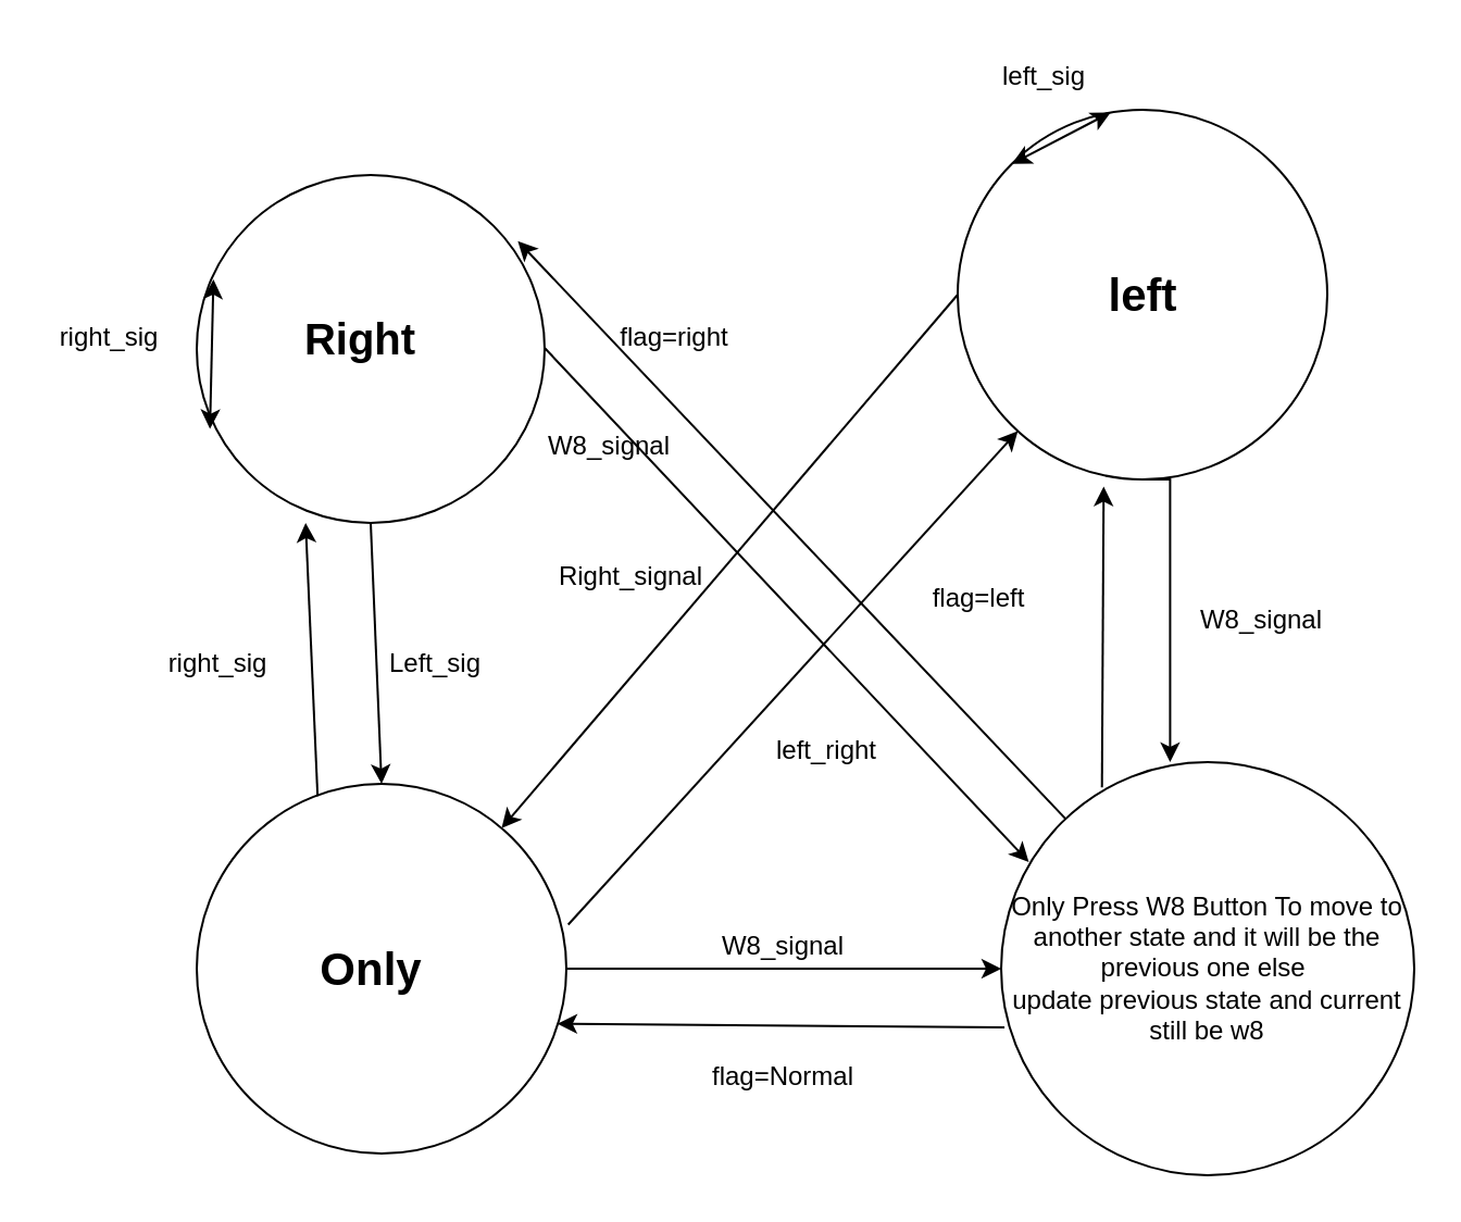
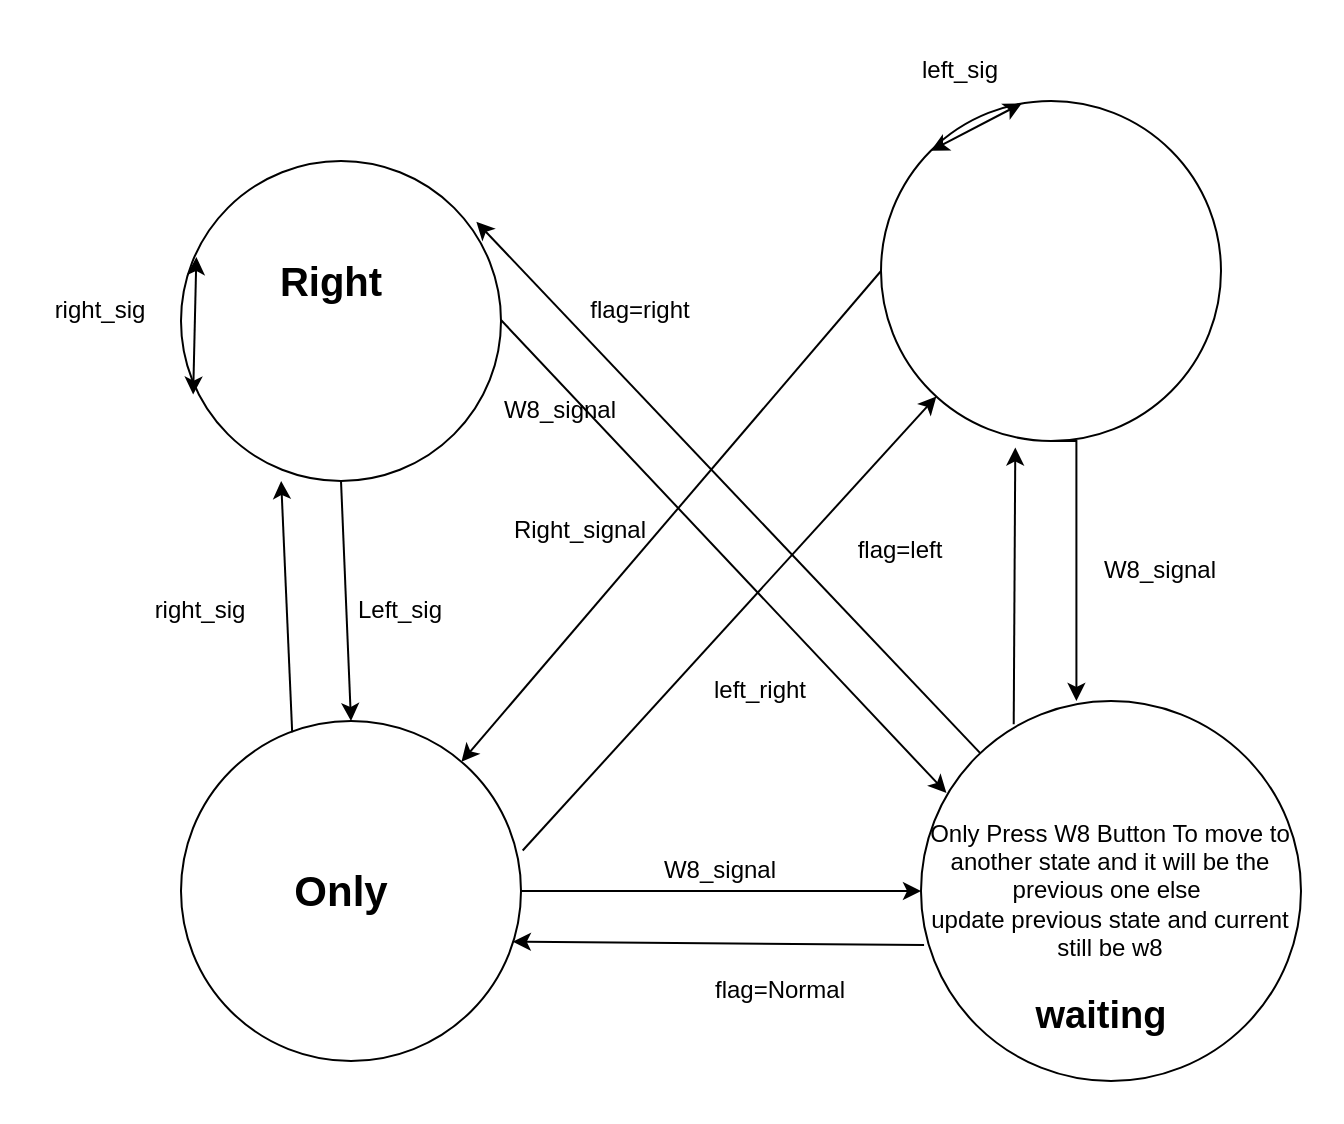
  <mxCell id="0" />
  <mxCell id="1" parent="0" />
  <mxCell id="2" value="" style="ellipse;whiteSpace=wrap;html=1;aspect=fixed;" parent="1" vertex="1"><mxGeometry x="90" y="80" width="160" height="160" as="geometry" /></mxCell>
  <mxCell id="3" value="" style="ellipse;whiteSpace=wrap;html=1;aspect=fixed;" parent="1" vertex="1"><mxGeometry x="440" y="50" width="170" height="170" as="geometry" /></mxCell>
  <mxCell id="4" value="Only Press W8 Button To move to another state and it will be the previous one else&amp;nbsp;&lt;div&gt;update previous state and current still be w8&lt;/div&gt;" style="ellipse;whiteSpace=wrap;html=1;aspect=fixed;" parent="1" vertex="1"><mxGeometry x="460" y="350" width="190" height="190" as="geometry" /></mxCell>
- <mxCell id="5" value="Right" style="text;html=1;align=center;verticalAlign=middle;resizable=0;points=[];autosize=1;strokeColor=none;fillColor=none;fontStyle=1;fontSize=20;" parent="1" vertex="1"><mxGeometry x="130" y="135" width="70" height="40" as="geometry" /></mxCell>
- <mxCell id="6" value="left" style="text;html=1;align=center;verticalAlign=middle;resizable=0;points=[];autosize=1;strokeColor=none;fillColor=none;fontStyle=1;fontSize=21;" parent="1" vertex="1"><mxGeometry x="500" y="115" width="50" height="40" as="geometry" /></mxCell>
+ <mxCell id="5" value="Right" style="text;html=1;align=center;verticalAlign=middle;resizable=0;points=[];autosize=1;strokeColor=none;fillColor=none;fontStyle=1;fontSize=20;" parent="1" vertex="1"><mxGeometry x="130" y="120" width="70" height="40" as="geometry" /></mxCell>
+ <mxCell id="7" value="waiting" style="text;html=1;align=center;verticalAlign=top;resizable=0;points=[];autosize=1;strokeColor=none;fillColor=none;fontStyle=1;fontColor=#000000;fontSize=19;" parent="1" vertex="1"><mxGeometry x="510" y="490" width="80" height="40" as="geometry" /></mxCell>
  <mxCell id="8" value="" style="ellipse;whiteSpace=wrap;html=1;aspect=fixed;" parent="1" vertex="1"><mxGeometry x="90" y="360" width="170" height="170" as="geometry" /></mxCell>
  <mxCell id="9" value="Only" style="text;html=1;align=center;verticalAlign=middle;resizable=0;points=[];autosize=1;strokeColor=none;fillColor=none;fontStyle=1;fontSize=21;" parent="1" vertex="1"><mxGeometry x="125" y="425" width="90" height="40" as="geometry" /></mxCell>
  <mxCell id="10" value="" style="endArrow=classic;html=1;rounded=0;entryX=0.067;entryY=0.242;entryDx=0;entryDy=0;entryPerimeter=0;" parent="1" target="4" edge="1"><mxGeometry width="50" height="50" relative="1" as="geometry"><mxPoint x="250" y="159.5" as="sourcePoint" /><mxPoint x="340" y="159.5" as="targetPoint" /></mxGeometry></mxCell>
  <mxCell id="11" style="edgeStyle=orthogonalEdgeStyle;rounded=0;orthogonalLoop=1;jettySize=auto;html=1;entryX=0.409;entryY=0.021;entryDx=0;entryDy=0;entryPerimeter=0;exitX=0.5;exitY=1;exitDx=0;exitDy=0;" parent="1" source="3" edge="1"><mxGeometry relative="1" as="geometry"><Array as="points"><mxPoint x="538" y="220" /></Array><mxPoint x="530" y="235.853" as="sourcePoint" /><mxPoint x="537.71" y="349.99" as="targetPoint" /></mxGeometry></mxCell>
  <mxCell id="12" style="edgeStyle=orthogonalEdgeStyle;rounded=0;orthogonalLoop=1;jettySize=auto;html=1;entryX=0;entryY=0.5;entryDx=0;entryDy=0;" parent="1" source="8" target="4" edge="1"><mxGeometry relative="1" as="geometry"><Array as="points" /></mxGeometry></mxCell>
  <mxCell id="13" value="" style="endArrow=classic;html=1;rounded=0;exitX=0.5;exitY=1;exitDx=0;exitDy=0;entryX=0.5;entryY=0;entryDx=0;entryDy=0;" parent="1" source="2" target="8" edge="1"><mxGeometry width="50" height="50" relative="1" as="geometry"><mxPoint x="370" y="350" as="sourcePoint" /><mxPoint x="420" y="300" as="targetPoint" /></mxGeometry></mxCell>
  <mxCell id="14" value="W8_signal" style="text;html=1;align=center;verticalAlign=middle;whiteSpace=wrap;rounded=0;" parent="1" vertex="1"><mxGeometry x="250" y="190" width="60" height="30" as="geometry" /></mxCell>
  <mxCell id="15" value="W8_signal" style="text;html=1;align=center;verticalAlign=middle;whiteSpace=wrap;rounded=0;" parent="1" vertex="1"><mxGeometry x="550" y="270" width="60" height="30" as="geometry" /></mxCell>
  <mxCell id="16" value="W8_signal" style="text;html=1;align=center;verticalAlign=middle;whiteSpace=wrap;rounded=0;" parent="1" vertex="1"><mxGeometry x="330" y="420" width="60" height="30" as="geometry" /></mxCell>
  <mxCell id="17" value="Left_sig" style="text;html=1;align=center;verticalAlign=middle;whiteSpace=wrap;rounded=0;" parent="1" vertex="1"><mxGeometry x="170" y="290" width="60" height="30" as="geometry" /></mxCell>
  <mxCell id="18" value="" style="endArrow=classic;html=1;rounded=0;exitX=0;exitY=0.5;exitDx=0;exitDy=0;" parent="1" source="3" target="8" edge="1"><mxGeometry width="50" height="50" relative="1" as="geometry"><mxPoint x="370" y="350" as="sourcePoint" /><mxPoint x="420" y="300" as="targetPoint" /></mxGeometry></mxCell>
  <mxCell id="19" value="Right_signal" style="text;html=1;align=center;verticalAlign=middle;whiteSpace=wrap;rounded=0;rotation=0;" parent="1" vertex="1"><mxGeometry x="250" y="250" width="80" height="30" as="geometry" /></mxCell>
  <mxCell id="20" value="" style="endArrow=classic;html=1;rounded=0;exitX=1.005;exitY=0.381;exitDx=0;exitDy=0;exitPerimeter=0;" edge="1" parent="1" source="8" target="3"><mxGeometry width="50" height="50" relative="1" as="geometry"><mxPoint x="370" y="350" as="sourcePoint" /><mxPoint x="420" y="300" as="targetPoint" /></mxGeometry></mxCell>
  <mxCell id="21" value="left_right" style="text;html=1;align=center;verticalAlign=middle;whiteSpace=wrap;rounded=0;" vertex="1" parent="1"><mxGeometry x="350" y="330" width="60" height="30" as="geometry" /></mxCell>
  <mxCell id="22" value="" style="endArrow=classic;html=1;rounded=0;entryX=0.313;entryY=1;entryDx=0;entryDy=0;entryPerimeter=0;exitX=0.327;exitY=0.033;exitDx=0;exitDy=0;exitPerimeter=0;" edge="1" parent="1" source="8" target="2"><mxGeometry width="50" height="50" relative="1" as="geometry"><mxPoint x="130" y="350" as="sourcePoint" /><mxPoint x="420" y="300" as="targetPoint" /></mxGeometry></mxCell>
  <mxCell id="23" value="right_sig" style="text;html=1;align=center;verticalAlign=middle;whiteSpace=wrap;rounded=0;" vertex="1" parent="1"><mxGeometry x="70" y="290" width="60" height="30" as="geometry" /></mxCell>
  <mxCell id="24" value="" style="endArrow=classic;html=1;rounded=0;entryX=0.395;entryY=1.019;entryDx=0;entryDy=0;entryPerimeter=0;exitX=0.244;exitY=0.061;exitDx=0;exitDy=0;exitPerimeter=0;" edge="1" parent="1" source="4" target="3"><mxGeometry width="50" height="50" relative="1" as="geometry"><mxPoint x="370" y="340" as="sourcePoint" /><mxPoint x="420" y="290" as="targetPoint" /></mxGeometry></mxCell>
  <mxCell id="25" value="flag=left" style="text;html=1;align=center;verticalAlign=middle;whiteSpace=wrap;rounded=0;" vertex="1" parent="1"><mxGeometry x="420" y="260" width="60" height="30" as="geometry" /></mxCell>
  <mxCell id="26" value="" style="endArrow=classic;html=1;rounded=0;exitX=0.008;exitY=0.642;exitDx=0;exitDy=0;exitPerimeter=0;entryX=0.976;entryY=0.649;entryDx=0;entryDy=0;entryPerimeter=0;" edge="1" parent="1" source="4" target="8"><mxGeometry width="50" height="50" relative="1" as="geometry"><mxPoint x="370" y="340" as="sourcePoint" /><mxPoint x="420" y="290" as="targetPoint" /></mxGeometry></mxCell>
- <mxCell id="27" value="flag=Normal" style="text;html=1;align=center;verticalAlign=middle;whiteSpace=wrap;rounded=0;" vertex="1" parent="1"><mxGeometry x="330" y="480" width="60" height="30" as="geometry" /></mxCell>
+ <mxCell id="27" value="flag=Normal" style="text;html=1;align=center;verticalAlign=middle;whiteSpace=wrap;rounded=0;" vertex="1" parent="1"><mxGeometry x="360" y="480" width="60" height="30" as="geometry" /></mxCell>
  <mxCell id="28" value="" style="endArrow=classic;html=1;rounded=0;entryX=0.923;entryY=0.19;entryDx=0;entryDy=0;entryPerimeter=0;" edge="1" parent="1" source="4" target="2"><mxGeometry width="50" height="50" relative="1" as="geometry"><mxPoint x="370" y="340" as="sourcePoint" /><mxPoint x="420" y="290" as="targetPoint" /></mxGeometry></mxCell>
- <mxCell id="29" value="flag=right" style="text;html=1;align=center;verticalAlign=middle;whiteSpace=wrap;rounded=0;" vertex="1" parent="1"><mxGeometry x="280" y="140" width="60" height="30" as="geometry" /></mxCell>
+ <mxCell id="29" value="flag=right" style="text;html=1;align=center;verticalAlign=middle;whiteSpace=wrap;rounded=0;" vertex="1" parent="1"><mxGeometry x="290" y="140" width="60" height="30" as="geometry" /></mxCell>
  <mxCell id="30" value="" style="endArrow=classic;startArrow=classic;html=1;rounded=0;exitX=0.414;exitY=0.007;exitDx=0;exitDy=0;exitPerimeter=0;entryX=0;entryY=0;entryDx=0;entryDy=0;" edge="1" parent="1" source="3" target="3"><mxGeometry width="50" height="50" relative="1" as="geometry"><mxPoint x="620" y="90" as="sourcePoint" /><mxPoint x="670" y="40" as="targetPoint" /></mxGeometry></mxCell>
  <mxCell id="31" value="left_sig" style="text;html=1;align=center;verticalAlign=middle;whiteSpace=wrap;rounded=0;" vertex="1" parent="1"><mxGeometry x="450" y="20" width="60" height="30" as="geometry" /></mxCell>
  <mxCell id="32" value="" style="endArrow=classic;startArrow=classic;html=1;rounded=0;exitX=0.048;exitY=0.3;exitDx=0;exitDy=0;exitPerimeter=0;entryX=0.038;entryY=0.73;entryDx=0;entryDy=0;entryPerimeter=0;" edge="1" parent="1" source="2" target="2"><mxGeometry width="50" height="50" relative="1" as="geometry"><mxPoint x="370" y="340" as="sourcePoint" /><mxPoint x="420" y="290" as="targetPoint" /></mxGeometry></mxCell>
  <mxCell id="33" value="right_sig" style="text;html=1;align=center;verticalAlign=middle;whiteSpace=wrap;rounded=0;" vertex="1" parent="1"><mxGeometry x="20" y="140" width="60" height="30" as="geometry" /></mxCell>
